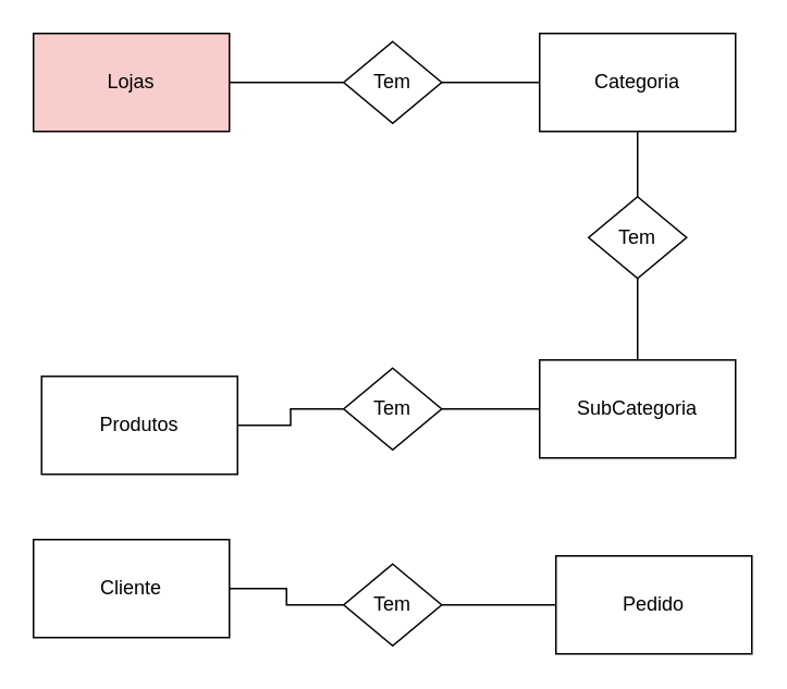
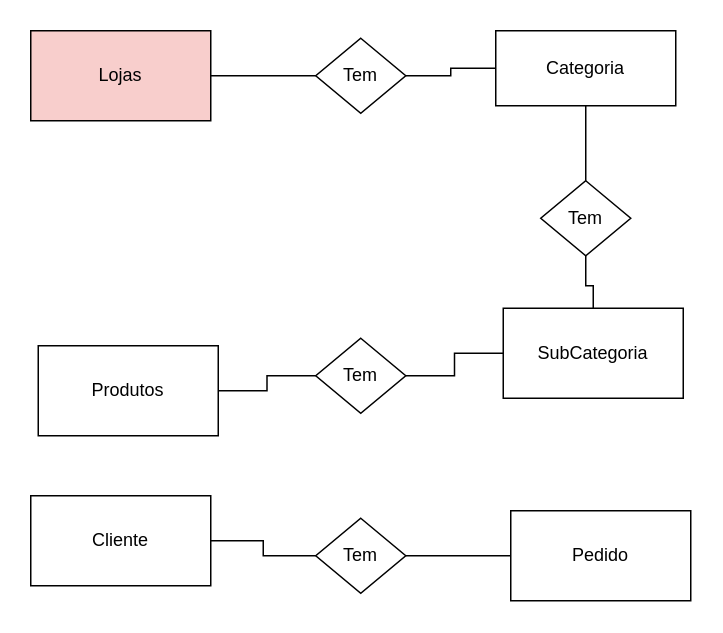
  <mxCell id="0" />
  <mxCell id="1" parent="0" />
  <mxCell id="2" value="" style="edgeStyle=orthogonalEdgeStyle;rounded=0;orthogonalLoop=1;jettySize=auto;html=1;endArrow=none;endFill=0;" edge="1" parent="1" source="3" target="5"><mxGeometry relative="1" as="geometry" /></mxCell>
  <mxCell id="3" value="Lojas" style="rounded=0;whiteSpace=wrap;html=1;fillColor=#f8cecc;" vertex="1" parent="1"><mxGeometry x="20" y="20" width="120" height="60" as="geometry" /></mxCell>
  <mxCell id="4" value="" style="edgeStyle=orthogonalEdgeStyle;rounded=0;orthogonalLoop=1;jettySize=auto;html=1;endArrow=none;endFill=0;" edge="1" parent="1" source="5" target="6"><mxGeometry relative="1" as="geometry" /></mxCell>
  <mxCell id="5" value="Tem" style="rhombus;whiteSpace=wrap;html=1;" vertex="1" parent="1"><mxGeometry x="210" y="25" width="60" height="50" as="geometry" /></mxCell>
- <mxCell id="6" value="Categoria" style="rounded=0;whiteSpace=wrap;html=1;" vertex="1" parent="1"><mxGeometry x="330" y="20" width="120" height="60" as="geometry" /></mxCell>
+ <mxCell id="6" value="Categoria" style="rounded=0;whiteSpace=wrap;html=1;" vertex="1" parent="1"><mxGeometry x="330" y="20" width="120" height="50" as="geometry" /></mxCell>
  <mxCell id="7" value="" style="edgeStyle=orthogonalEdgeStyle;rounded=0;orthogonalLoop=1;jettySize=auto;html=1;endArrow=none;endFill=0;" edge="1" parent="1" source="8" target="12"><mxGeometry relative="1" as="geometry" /></mxCell>
- <mxCell id="8" value="SubCategoria" style="rounded=0;whiteSpace=wrap;html=1;" vertex="1" parent="1"><mxGeometry x="330" y="220" width="120" height="60" as="geometry" /></mxCell>
+ <mxCell id="8" value="SubCategoria" style="rounded=0;whiteSpace=wrap;html=1;" vertex="1" parent="1"><mxGeometry x="335" y="205" width="120" height="60" as="geometry" /></mxCell>
  <mxCell id="9" value="" style="edgeStyle=orthogonalEdgeStyle;rounded=0;orthogonalLoop=1;jettySize=auto;html=1;endArrow=none;endFill=0;" edge="1" parent="1" source="10" target="8"><mxGeometry relative="1" as="geometry" /></mxCell>
  <mxCell id="10" value="Tem" style="rhombus;whiteSpace=wrap;html=1;" vertex="1" parent="1"><mxGeometry x="360" y="120" width="60" height="50" as="geometry" /></mxCell>
  <mxCell id="11" value="" style="edgeStyle=orthogonalEdgeStyle;rounded=0;orthogonalLoop=1;jettySize=auto;html=1;endArrow=none;endFill=0;" edge="1" parent="1" source="6" target="10"><mxGeometry relative="1" as="geometry"><mxPoint x="390" y="80" as="sourcePoint" /><mxPoint x="390" y="160" as="targetPoint" /></mxGeometry></mxCell>
  <mxCell id="12" value="Tem" style="rhombus;whiteSpace=wrap;html=1;" vertex="1" parent="1"><mxGeometry x="210" y="225" width="60" height="50" as="geometry" /></mxCell>
  <mxCell id="13" value="" style="edgeStyle=orthogonalEdgeStyle;rounded=0;orthogonalLoop=1;jettySize=auto;html=1;endArrow=none;endFill=0;" edge="1" parent="1" source="14" target="12"><mxGeometry relative="1" as="geometry" /></mxCell>
  <mxCell id="14" value="Produtos" style="rounded=0;whiteSpace=wrap;html=1;" vertex="1" parent="1"><mxGeometry x="25" y="230" width="120" height="60" as="geometry" /></mxCell>
  <mxCell id="15" value="" style="edgeStyle=orthogonalEdgeStyle;rounded=0;orthogonalLoop=1;jettySize=auto;html=1;endArrow=none;endFill=0;" edge="1" parent="1" source="16" target="18"><mxGeometry relative="1" as="geometry" /></mxCell>
  <mxCell id="16" value="Cliente" style="rounded=0;whiteSpace=wrap;html=1;" vertex="1" parent="1"><mxGeometry x="20" y="330" width="120" height="60" as="geometry" /></mxCell>
  <mxCell id="17" value="" style="edgeStyle=orthogonalEdgeStyle;rounded=0;orthogonalLoop=1;jettySize=auto;html=1;endArrow=none;endFill=0;" edge="1" parent="1" source="18" target="19"><mxGeometry relative="1" as="geometry" /></mxCell>
  <mxCell id="18" value="Tem" style="rhombus;whiteSpace=wrap;html=1;" vertex="1" parent="1"><mxGeometry x="210" y="345" width="60" height="50" as="geometry" /></mxCell>
  <mxCell id="19" value="Pedido" style="rounded=0;whiteSpace=wrap;html=1;" vertex="1" parent="1"><mxGeometry x="340" y="340" width="120" height="60" as="geometry" /></mxCell>
